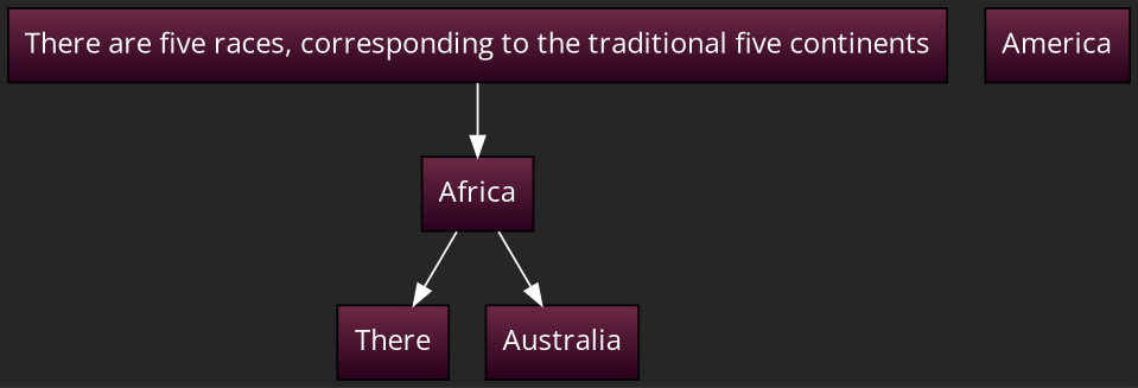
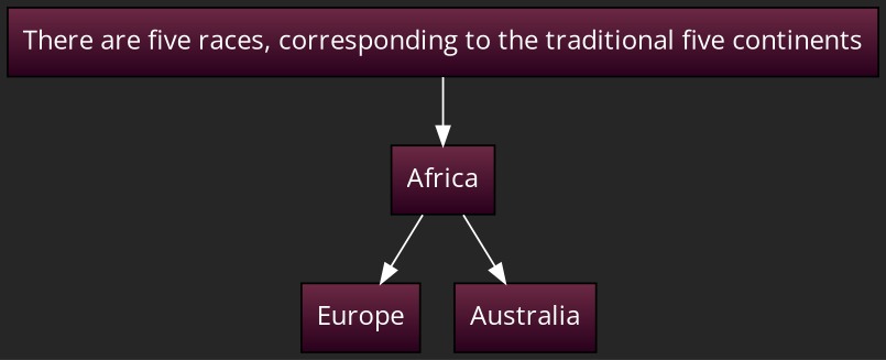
  digraph {
    bgcolor="#262626"
    color=white
    fontcolor=white
    fontname="Open Sans"
    gradientangle=0
    rankdir=TB
    style=filled
    node [color=black fillcolor="#6C2944:#29001C" fontcolor=white fontname="Open Sans" gradientangle=270.05 rankdir=LR shape=box style=filled]
    edge [color=white fontname="Open Sans" penwidth=1]
    n1 [label="There are five races, corresponding to the traditional five continents"]
    n2 [label=Africa]
-   n3 [label=There]
+   n3 [label=Europe]
    n4 [label=Australia]
-   n5 [label=America]
    n1 -> n2
    n2 -> n3
    n2 -> n4
  }
